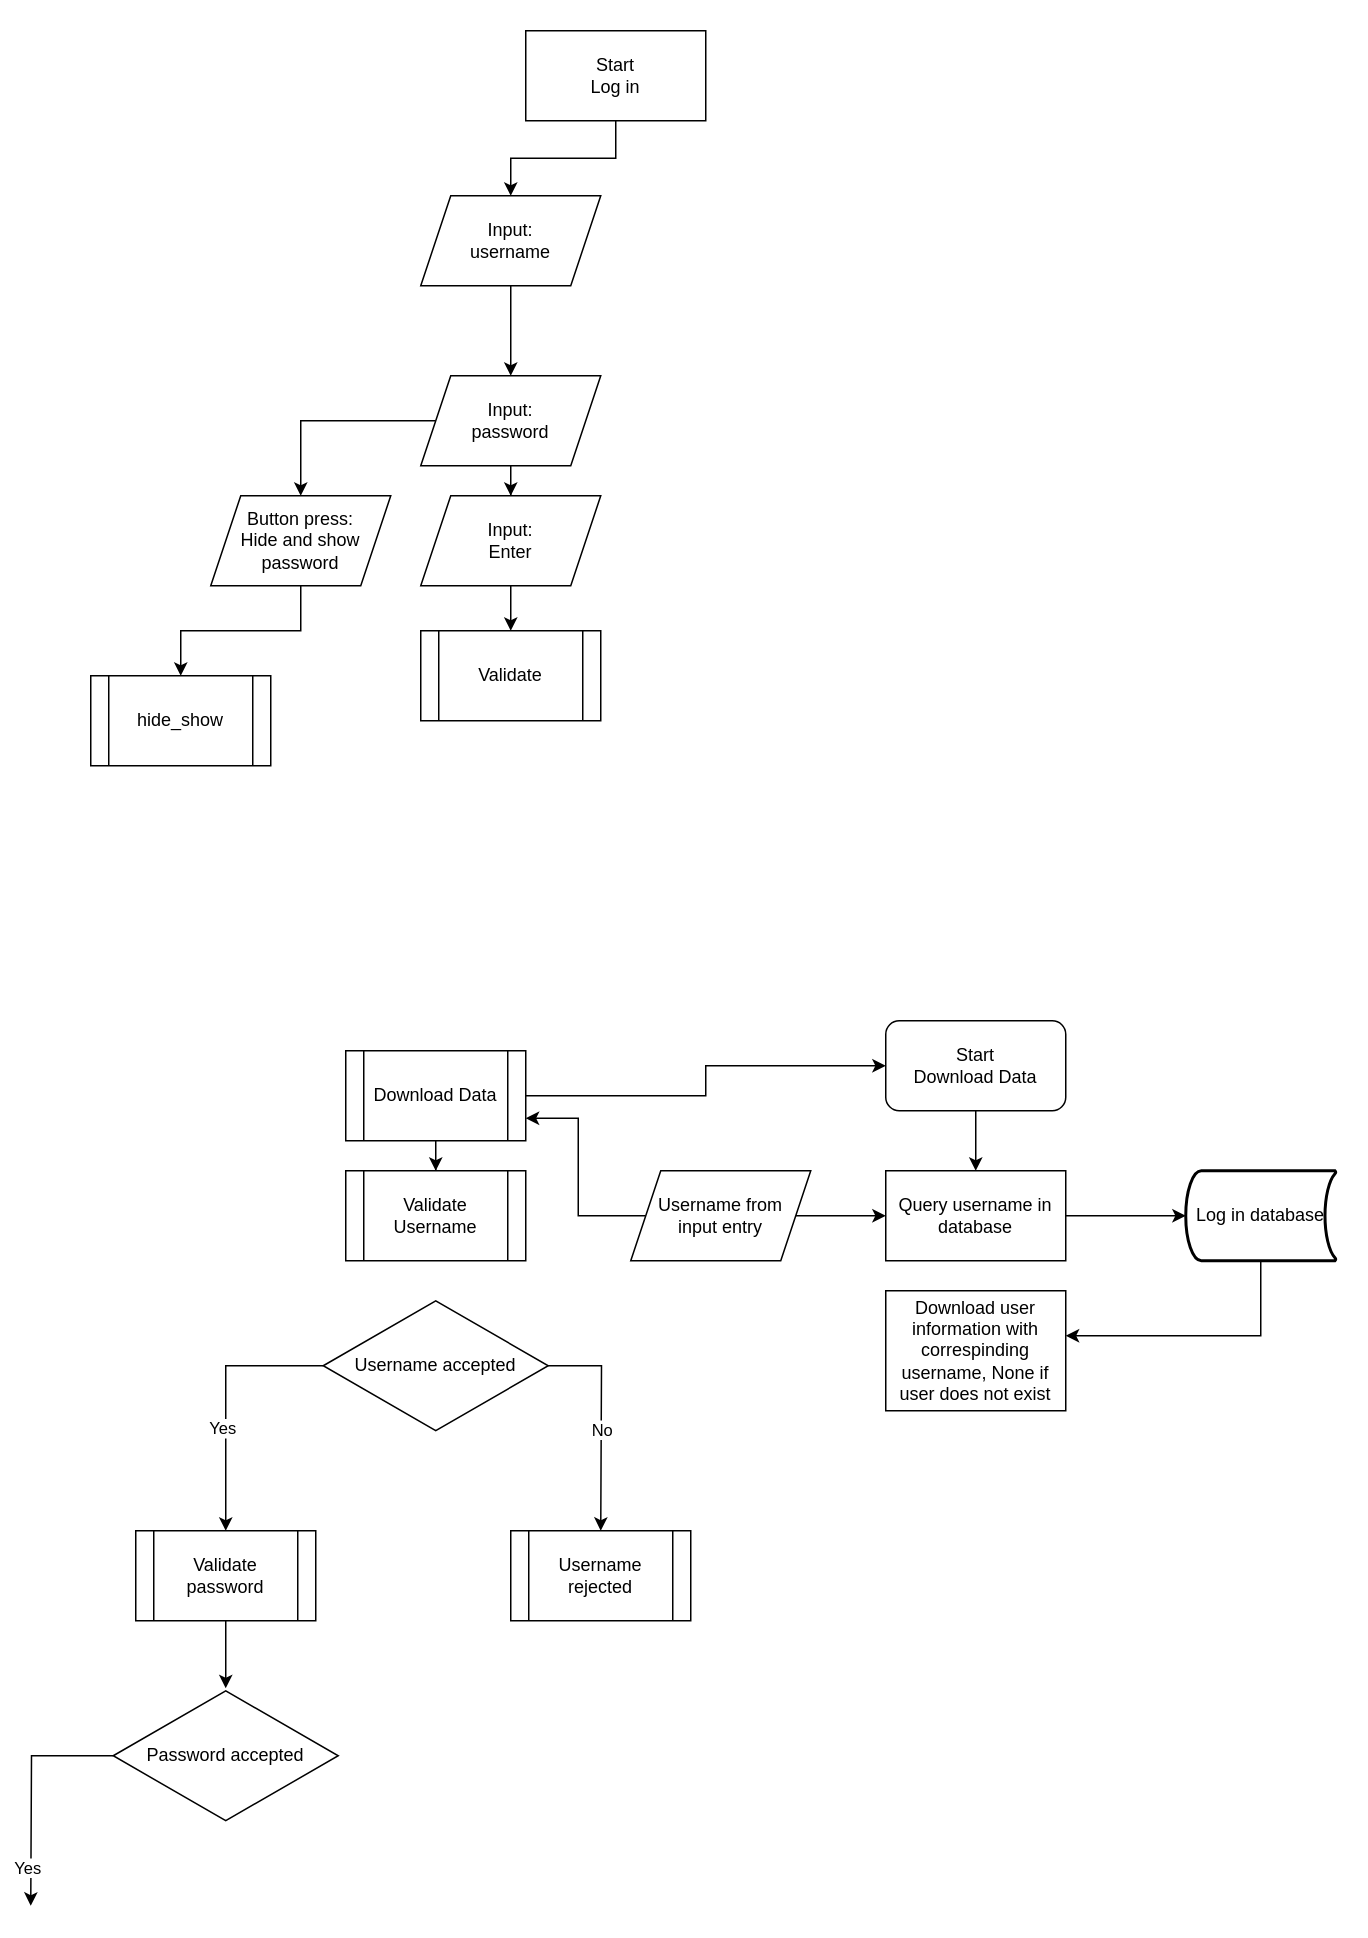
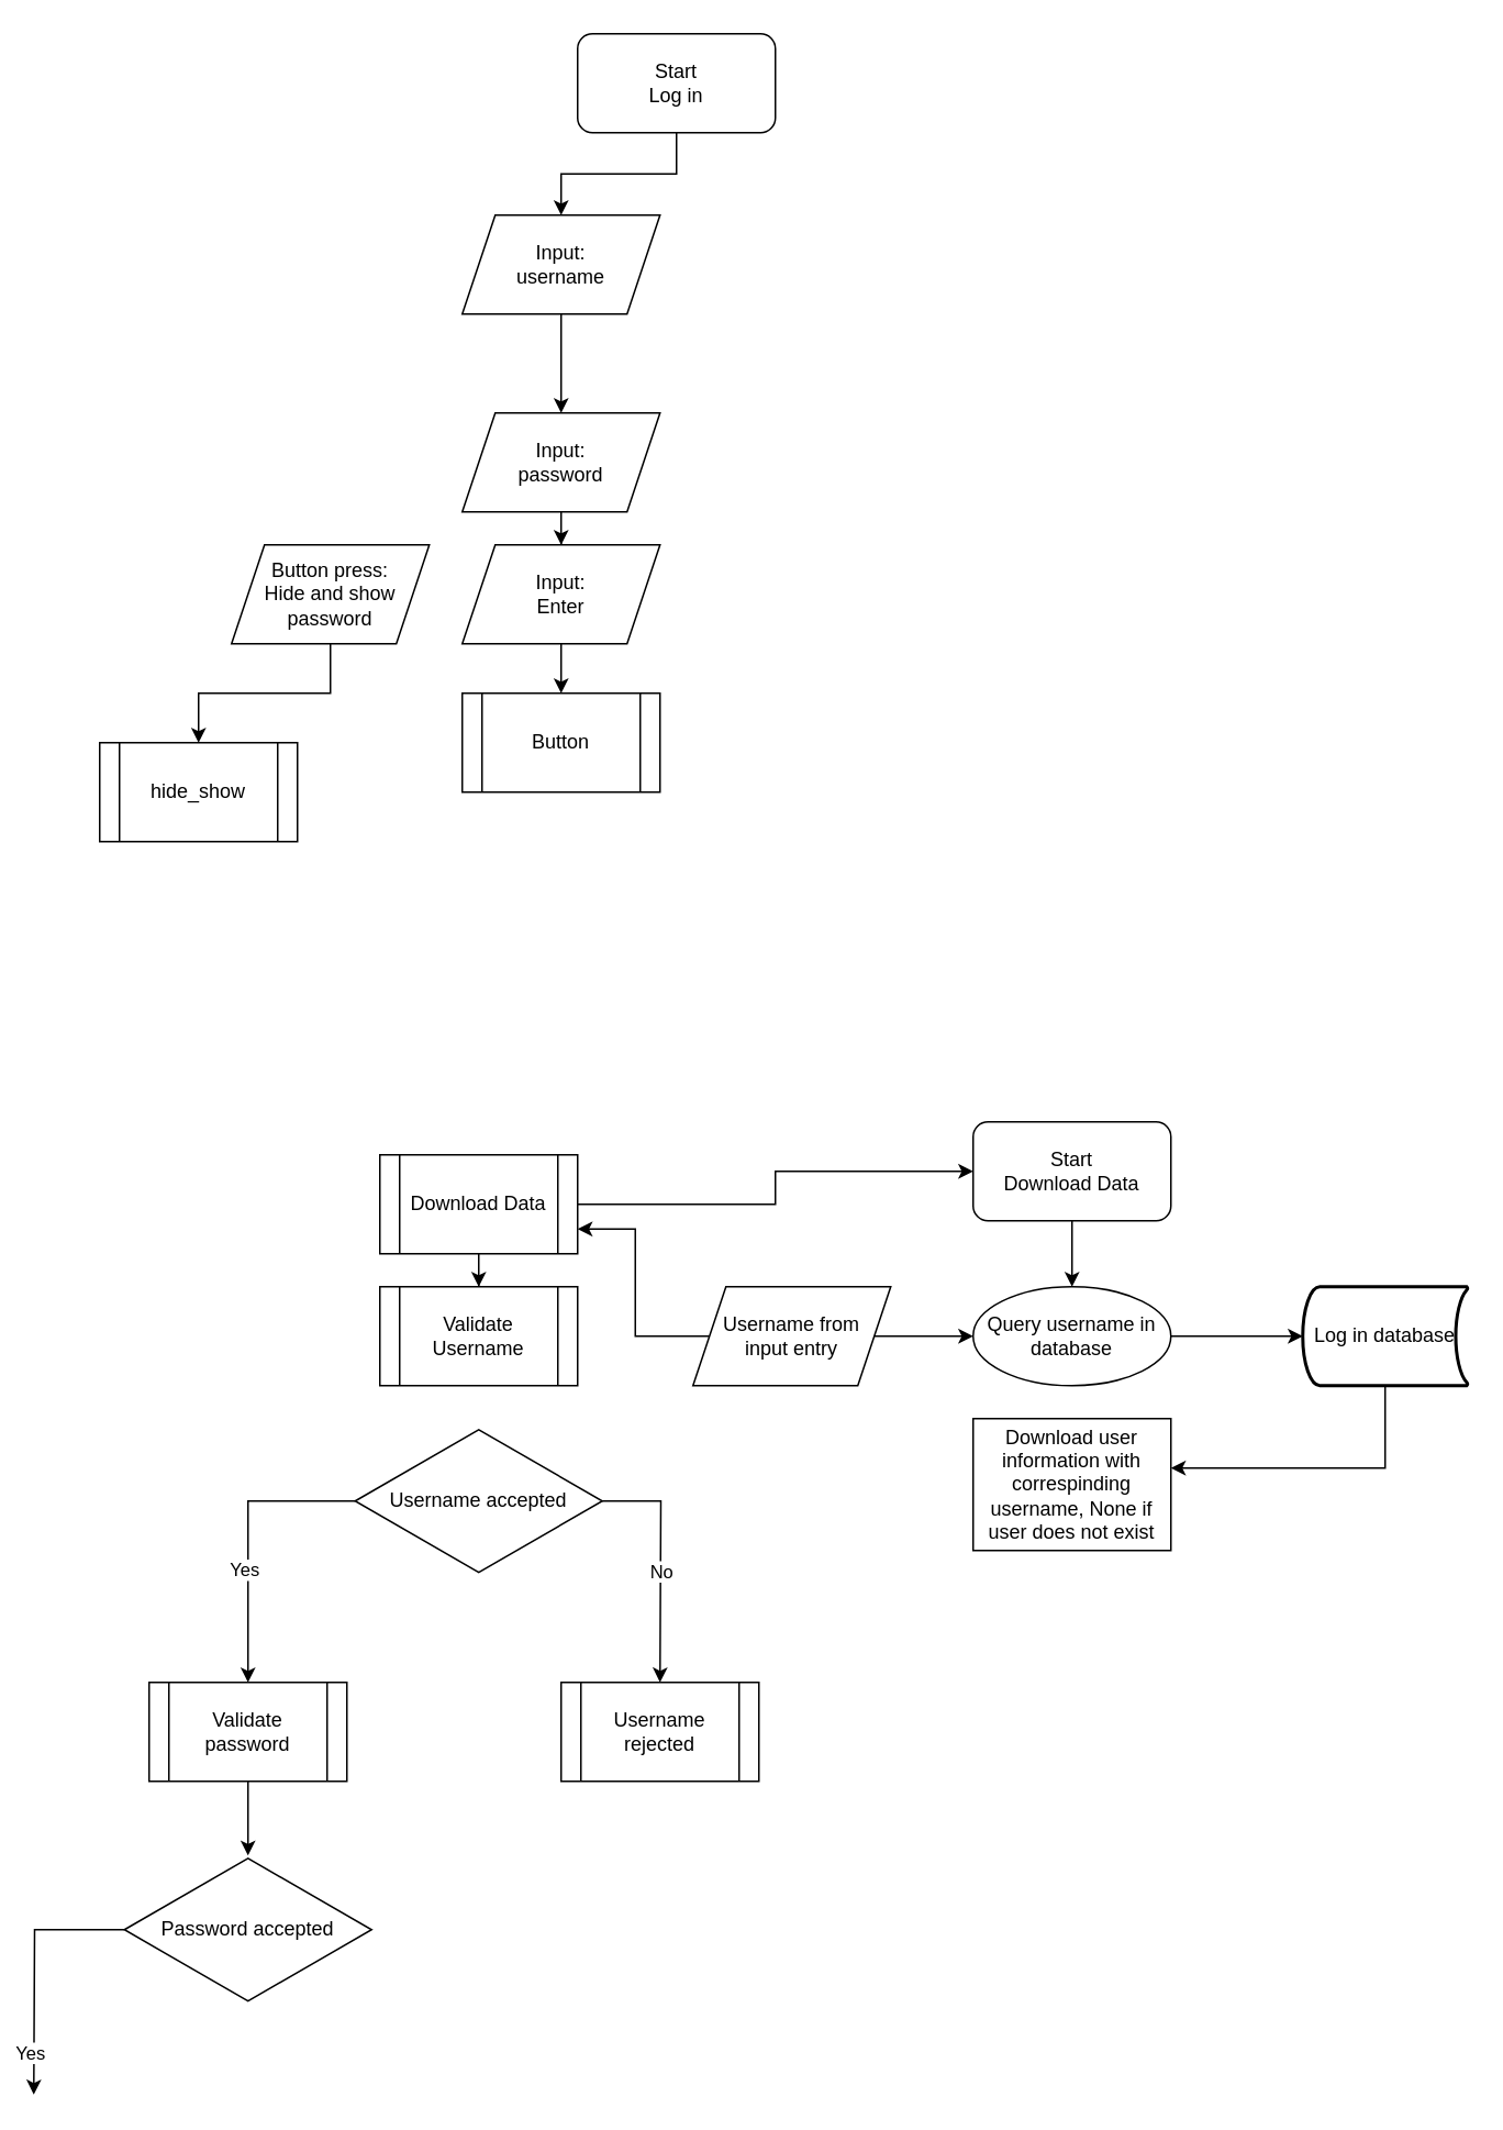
  <mxCell id="0" />
  <mxCell id="1" parent="0" />
  <mxCell id="2" style="edgeStyle=orthogonalEdgeStyle;rounded=0;orthogonalLoop=1;jettySize=auto;html=1;" edge="1" parent="1" source="3" target="5"><mxGeometry relative="1" as="geometry"><mxPoint x="410" y="180" as="targetPoint" /></mxGeometry></mxCell>
- <mxCell id="3" value="Start&lt;br&gt;Log in" style="whiteSpace=wrap;html=1;rounded=0;" vertex="1" parent="1"><mxGeometry x="350" y="20" width="120" height="60" as="geometry" /></mxCell>
+ <mxCell id="3" value="Start&lt;br&gt;Log in" style="rounded=1;whiteSpace=wrap;html=1;" vertex="1" parent="1"><mxGeometry x="350" y="20" width="120" height="60" as="geometry" /></mxCell>
  <mxCell id="4" style="edgeStyle=orthogonalEdgeStyle;rounded=0;orthogonalLoop=1;jettySize=auto;html=1;" edge="1" parent="1" source="5" target="8"><mxGeometry relative="1" as="geometry"><mxPoint x="340" y="250" as="targetPoint" /></mxGeometry></mxCell>
  <mxCell id="5" value="Input:&lt;br&gt;username" style="shape=parallelogram;perimeter=parallelogramPerimeter;whiteSpace=wrap;html=1;fixedSize=1;" vertex="1" parent="1"><mxGeometry x="280" y="130" width="120" height="60" as="geometry" /></mxCell>
- <mxCell id="6" style="edgeStyle=orthogonalEdgeStyle;rounded=0;orthogonalLoop=1;jettySize=auto;html=1;" edge="1" parent="1" source="8" target="10"><mxGeometry relative="1" as="geometry"><mxPoint x="200" y="360" as="targetPoint" /></mxGeometry></mxCell>
  <mxCell id="7" style="edgeStyle=orthogonalEdgeStyle;rounded=0;orthogonalLoop=1;jettySize=auto;html=1;" edge="1" parent="1" source="8" target="13"><mxGeometry relative="1" as="geometry"><mxPoint x="340" y="370" as="targetPoint" /></mxGeometry></mxCell>
  <mxCell id="8" value="Input:&lt;br&gt;password" style="shape=parallelogram;perimeter=parallelogramPerimeter;whiteSpace=wrap;html=1;fixedSize=1;" vertex="1" parent="1"><mxGeometry x="280" y="250" width="120" height="60" as="geometry" /></mxCell>
  <mxCell id="9" style="edgeStyle=orthogonalEdgeStyle;rounded=0;orthogonalLoop=1;jettySize=auto;html=1;" edge="1" parent="1" source="10" target="11"><mxGeometry relative="1" as="geometry"><mxPoint x="120" y="450" as="targetPoint" /></mxGeometry></mxCell>
  <mxCell id="10" value="Button press:&lt;br&gt;Hide and show password" style="shape=parallelogram;perimeter=parallelogramPerimeter;whiteSpace=wrap;html=1;fixedSize=1;" vertex="1" parent="1"><mxGeometry x="140" y="330" width="120" height="60" as="geometry" /></mxCell>
  <mxCell id="11" value="hide_show" style="shape=process;whiteSpace=wrap;html=1;backgroundOutline=1;" vertex="1" parent="1"><mxGeometry x="60" y="450" width="120" height="60" as="geometry" /></mxCell>
  <mxCell id="12" style="edgeStyle=orthogonalEdgeStyle;rounded=0;orthogonalLoop=1;jettySize=auto;html=1;" edge="1" parent="1" source="13" target="14"><mxGeometry relative="1" as="geometry"><mxPoint x="340" y="440" as="targetPoint" /></mxGeometry></mxCell>
  <mxCell id="13" value="Input:&lt;br&gt;Enter" style="shape=parallelogram;perimeter=parallelogramPerimeter;whiteSpace=wrap;html=1;fixedSize=1;" vertex="1" parent="1"><mxGeometry x="280" y="330" width="120" height="60" as="geometry" /></mxCell>
- <mxCell id="14" value="Validate" style="shape=process;whiteSpace=wrap;html=1;backgroundOutline=1;" vertex="1" parent="1"><mxGeometry x="280" y="420" width="120" height="60" as="geometry" /></mxCell>
+ <mxCell id="14" value="Button" style="shape=process;whiteSpace=wrap;html=1;backgroundOutline=1;" vertex="1" parent="1"><mxGeometry x="280" y="420" width="120" height="60" as="geometry" /></mxCell>
  <mxCell id="15" style="edgeStyle=orthogonalEdgeStyle;rounded=0;orthogonalLoop=1;jettySize=auto;html=1;" edge="1" parent="1" source="17" target="18"><mxGeometry relative="1" as="geometry"><mxPoint x="290" y="800" as="targetPoint" /></mxGeometry></mxCell>
  <mxCell id="16" style="edgeStyle=orthogonalEdgeStyle;rounded=0;orthogonalLoop=1;jettySize=auto;html=1;entryX=0;entryY=0.5;entryDx=0;entryDy=0;" edge="1" parent="1" source="17" target="31"><mxGeometry relative="1" as="geometry" /></mxCell>
  <mxCell id="17" value="Download Data" style="shape=process;whiteSpace=wrap;html=1;backgroundOutline=1;" vertex="1" parent="1"><mxGeometry x="230" y="700" width="120" height="60" as="geometry" /></mxCell>
  <mxCell id="18" value="Validate Username" style="shape=process;whiteSpace=wrap;html=1;backgroundOutline=1;" vertex="1" parent="1"><mxGeometry x="230" y="780" width="120" height="60" as="geometry" /></mxCell>
  <mxCell id="19" style="edgeStyle=orthogonalEdgeStyle;rounded=0;orthogonalLoop=1;jettySize=auto;html=1;" edge="1" parent="1" source="23" target="25"><mxGeometry relative="1" as="geometry"><mxPoint x="185" y="990" as="targetPoint" /></mxGeometry></mxCell>
  <mxCell id="20" value="Yes" style="edgeLabel;html=1;align=center;verticalAlign=middle;resizable=0;points=[];" vertex="1" connectable="0" parent="19"><mxGeometry x="0.212" y="-3" relative="1" as="geometry"><mxPoint as="offset" /></mxGeometry></mxCell>
  <mxCell id="21" style="edgeStyle=orthogonalEdgeStyle;rounded=0;orthogonalLoop=1;jettySize=auto;html=1;" edge="1" parent="1" source="23"><mxGeometry relative="1" as="geometry"><mxPoint x="400" y="1020" as="targetPoint" /></mxGeometry></mxCell>
  <mxCell id="22" value="No" style="edgeLabel;html=1;align=center;verticalAlign=middle;resizable=0;points=[];" vertex="1" connectable="0" parent="21"><mxGeometry x="0.076" relative="1" as="geometry"><mxPoint as="offset" /></mxGeometry></mxCell>
  <mxCell id="23" value="Username accepted" style="html=1;whiteSpace=wrap;aspect=fixed;shape=isoRectangle;" vertex="1" parent="1"><mxGeometry x="215" y="865" width="150" height="90" as="geometry" /></mxCell>
  <mxCell id="24" style="edgeStyle=orthogonalEdgeStyle;rounded=0;orthogonalLoop=1;jettySize=auto;html=1;" edge="1" parent="1" source="25" target="29"><mxGeometry relative="1" as="geometry"><mxPoint x="150" y="1170" as="targetPoint" /></mxGeometry></mxCell>
  <mxCell id="25" value="Validate password" style="shape=process;whiteSpace=wrap;html=1;backgroundOutline=1;" vertex="1" parent="1"><mxGeometry x="90" y="1020" width="120" height="60" as="geometry" /></mxCell>
  <mxCell id="26" value="Username rejected" style="shape=process;whiteSpace=wrap;html=1;backgroundOutline=1;" vertex="1" parent="1"><mxGeometry x="340" y="1020" width="120" height="60" as="geometry" /></mxCell>
  <mxCell id="27" style="edgeStyle=orthogonalEdgeStyle;rounded=0;orthogonalLoop=1;jettySize=auto;html=1;" edge="1" parent="1" source="29"><mxGeometry relative="1" as="geometry"><mxPoint x="20" y="1270" as="targetPoint" /></mxGeometry></mxCell>
  <mxCell id="28" value="Yes" style="edgeLabel;html=1;align=center;verticalAlign=middle;resizable=0;points=[];" vertex="1" connectable="0" parent="27"><mxGeometry x="0.664" y="-3" relative="1" as="geometry"><mxPoint as="offset" /></mxGeometry></mxCell>
  <mxCell id="29" value="Password accepted" style="html=1;whiteSpace=wrap;aspect=fixed;shape=isoRectangle;" vertex="1" parent="1"><mxGeometry x="75" y="1125" width="150" height="90" as="geometry" /></mxCell>
  <mxCell id="30" style="edgeStyle=orthogonalEdgeStyle;rounded=0;orthogonalLoop=1;jettySize=auto;html=1;entryX=0.5;entryY=0;entryDx=0;entryDy=0;" edge="1" parent="1" source="31" target="33"><mxGeometry relative="1" as="geometry" /></mxCell>
  <mxCell id="31" value="Start&lt;br&gt;Download Data" style="rounded=1;whiteSpace=wrap;html=1;" vertex="1" parent="1"><mxGeometry x="590" y="680" width="120" height="60" as="geometry" /></mxCell>
  <mxCell id="32" style="edgeStyle=orthogonalEdgeStyle;rounded=0;orthogonalLoop=1;jettySize=auto;html=1;entryX=0;entryY=0.5;entryDx=0;entryDy=0;entryPerimeter=0;" edge="1" parent="1" source="33" target="35"><mxGeometry relative="1" as="geometry" /></mxCell>
- <mxCell id="33" value="Query username in database" style="rounded=0;whiteSpace=wrap;html=1;" vertex="1" parent="1"><mxGeometry x="590" y="780" width="120" height="60" as="geometry" /></mxCell>
+ <mxCell id="33" value="Query username in database" style="ellipse;whiteSpace=wrap;html=1;" vertex="1" parent="1"><mxGeometry x="590" y="780" width="120" height="60" as="geometry" /></mxCell>
  <mxCell id="34" style="edgeStyle=orthogonalEdgeStyle;rounded=0;orthogonalLoop=1;jettySize=auto;html=1;" edge="1" parent="1" source="35" target="39"><mxGeometry relative="1" as="geometry"><mxPoint x="650" y="890" as="targetPoint" /><Array as="points"><mxPoint x="840" y="890" /></Array></mxGeometry></mxCell>
  <mxCell id="35" value="Log in database" style="strokeWidth=2;html=1;shape=mxgraph.flowchart.stored_data;whiteSpace=wrap;" vertex="1" parent="1"><mxGeometry x="790" y="780" width="100" height="60" as="geometry" /></mxCell>
  <mxCell id="36" style="edgeStyle=orthogonalEdgeStyle;rounded=0;orthogonalLoop=1;jettySize=auto;html=1;entryX=0;entryY=0.5;entryDx=0;entryDy=0;" edge="1" parent="1" source="38" target="33"><mxGeometry relative="1" as="geometry" /></mxCell>
  <mxCell id="37" style="edgeStyle=orthogonalEdgeStyle;rounded=0;orthogonalLoop=1;jettySize=auto;html=1;entryX=1;entryY=0.75;entryDx=0;entryDy=0;" edge="1" parent="1" source="38" target="17"><mxGeometry relative="1" as="geometry" /></mxCell>
  <mxCell id="38" value="Username from&lt;br&gt;input entry" style="shape=parallelogram;perimeter=parallelogramPerimeter;whiteSpace=wrap;html=1;fixedSize=1;" vertex="1" parent="1"><mxGeometry x="420" y="780" width="120" height="60" as="geometry" /></mxCell>
  <mxCell id="39" value="Download user information with correspinding username, None if user does not exist" style="rounded=0;whiteSpace=wrap;html=1;" vertex="1" parent="1"><mxGeometry x="590" y="860" width="120" height="80" as="geometry" /></mxCell>
